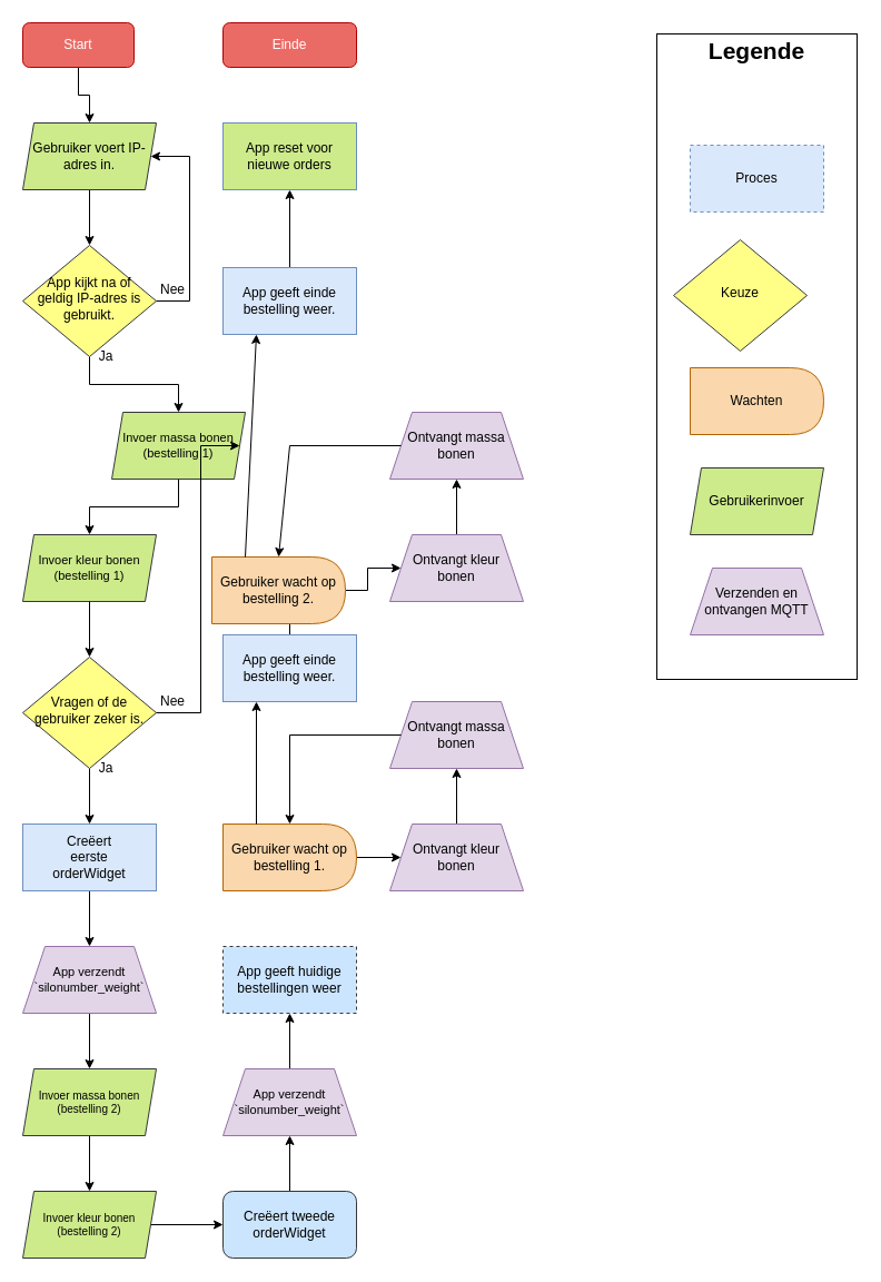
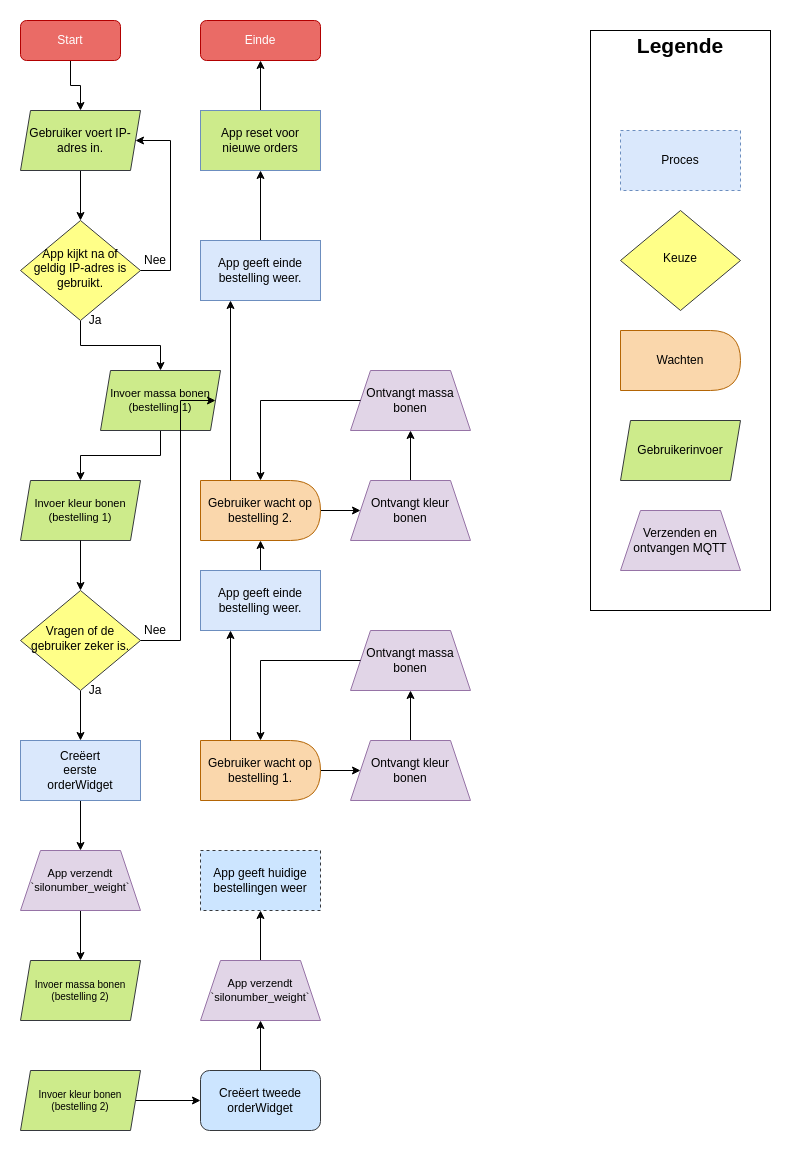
  <mxCell id="0" />
  <mxCell id="1" parent="0" />
  <mxCell id="2" value="" style="rounded=0;whiteSpace=wrap;html=1;fontSize=12;fillColor=none;" parent="1" vertex="1"><mxGeometry x="590" y="30" width="180" height="580" as="geometry" /></mxCell>
  <mxCell id="3" value="" style="edgeStyle=orthogonalEdgeStyle;rounded=0;orthogonalLoop=1;jettySize=auto;html=1;" edge="1" parent="1" source="4" target="22"><mxGeometry relative="1" as="geometry" /></mxCell>
  <mxCell id="4" value="&lt;div&gt;Start&lt;/div&gt;" style="rounded=1;whiteSpace=wrap;html=1;fontSize=12;glass=0;strokeWidth=1;shadow=0;fillColor=#EA6B66;strokeColor=#B20000;fontColor=#ffffff;" parent="1" vertex="1"><mxGeometry x="20" y="20" width="100" height="40" as="geometry" /></mxCell>
  <mxCell id="5" value="" style="edgeStyle=orthogonalEdgeStyle;rounded=0;orthogonalLoop=1;jettySize=auto;html=1;" edge="1" parent="1" source="6" target="31"><mxGeometry relative="1" as="geometry" /></mxCell>
  <mxCell id="6" value="&lt;div&gt;Vragen of de gebruiker zeker is.&lt;/div&gt;" style="rhombus;whiteSpace=wrap;html=1;shadow=0;fontFamily=Helvetica;fontSize=12;align=center;strokeWidth=1;spacing=6;spacingTop=-4;fillColor=#ffff88;strokeColor=#36393d;" parent="1" vertex="1"><mxGeometry x="20" y="590" width="120" height="100" as="geometry" /></mxCell>
  <mxCell id="7" value="Nee" style="text;html=1;strokeColor=none;fillColor=none;align=center;verticalAlign=middle;whiteSpace=wrap;rounded=0;fontSize=12;" parent="1" vertex="1"><mxGeometry x="140" y="620" width="30" height="20" as="geometry" /></mxCell>
  <mxCell id="8" value="Ja" style="text;html=1;strokeColor=none;fillColor=none;align=center;verticalAlign=middle;whiteSpace=wrap;rounded=0;fontSize=12;" parent="1" vertex="1"><mxGeometry x="80" y="680" width="30" height="20" as="geometry" /></mxCell>
  <mxCell id="9" value="App geeft huidige bestellingen weer" style="rounded=0;whiteSpace=wrap;html=1;fillColor=#cce5ff;strokeColor=#36393d;dashed=1;" parent="1" vertex="1"><mxGeometry x="200" y="850" width="120" height="60" as="geometry" /></mxCell>
  <mxCell id="10" value="" style="edgeStyle=orthogonalEdgeStyle;rounded=0;orthogonalLoop=1;jettySize=auto;html=1;" edge="1" parent="1" source="11" target="25"><mxGeometry relative="1" as="geometry" /></mxCell>
  <mxCell id="11" value="App kijkt na of geldig IP-adres is gebruikt." style="rhombus;whiteSpace=wrap;html=1;shadow=0;fontFamily=Helvetica;fontSize=12;align=center;strokeWidth=1;spacing=6;spacingTop=-4;fillColor=#ffff88;strokeColor=#36393d;" parent="1" vertex="1"><mxGeometry x="20" y="220" width="120" height="100" as="geometry" /></mxCell>
  <mxCell id="12" value="Nee" style="text;html=1;strokeColor=none;fillColor=none;align=center;verticalAlign=middle;whiteSpace=wrap;rounded=0;fontSize=12;" parent="1" vertex="1"><mxGeometry x="140" y="250" width="30" height="20" as="geometry" /></mxCell>
  <mxCell id="13" value="Ja" style="text;html=1;strokeColor=none;fillColor=none;align=center;verticalAlign=middle;whiteSpace=wrap;rounded=0;fontSize=12;" parent="1" vertex="1"><mxGeometry x="80" y="310" width="30" height="20" as="geometry" /></mxCell>
  <mxCell id="14" value="" style="edgeStyle=orthogonalEdgeStyle;rounded=0;orthogonalLoop=1;jettySize=auto;html=1;" edge="1" parent="1" source="15" target="46"><mxGeometry relative="1" as="geometry" /></mxCell>
  <mxCell id="15" value="Gebruiker wacht op bestelling 1." style="shape=delay;whiteSpace=wrap;html=1;fontSize=12;fillColor=#fad7ac;strokeColor=#b46504;" parent="1" vertex="1"><mxGeometry x="200" y="740" width="120" height="60" as="geometry" /></mxCell>
  <mxCell id="16" value="&lt;div style=&quot;font-size: 21px;&quot;&gt;Legende&lt;/div&gt;" style="text;html=1;strokeColor=none;fillColor=none;align=center;verticalAlign=middle;whiteSpace=wrap;rounded=0;fontSize=21;fontStyle=1" parent="1" vertex="1"><mxGeometry x="625" y="30" width="110" height="30" as="geometry" /></mxCell>
  <mxCell id="17" value="&lt;div&gt;Proces&lt;/div&gt;" style="rounded=0;whiteSpace=wrap;html=1;fillColor=#dae8fc;strokeColor=#6c8ebf;dashed=1;" parent="1" vertex="1"><mxGeometry x="620" y="130" width="120" height="60" as="geometry" /></mxCell>
- <mxCell id="18" value="Keuze" style="rhombus;whiteSpace=wrap;html=1;shadow=0;fontFamily=Helvetica;fontSize=12;align=center;strokeWidth=1;spacing=6;spacingTop=-4;fillColor=#ffff88;strokeColor=#36393d;" parent="1" vertex="1"><mxGeometry x="605" y="215" width="120" height="100" as="geometry" /></mxCell>
+ <mxCell id="18" value="Keuze" style="rhombus;whiteSpace=wrap;html=1;shadow=0;fontFamily=Helvetica;fontSize=12;align=center;strokeWidth=1;spacing=6;spacingTop=-4;fillColor=#ffff88;strokeColor=#36393d;" parent="1" vertex="1"><mxGeometry x="620" y="210" width="120" height="100" as="geometry" /></mxCell>
  <mxCell id="19" value="Wachten" style="shape=delay;whiteSpace=wrap;html=1;fontSize=12;fillColor=#fad7ac;strokeColor=#b46504;" parent="1" vertex="1"><mxGeometry x="620" y="330" width="120" height="60" as="geometry" /></mxCell>
  <mxCell id="20" value="Einde" style="rounded=1;whiteSpace=wrap;html=1;fontSize=12;glass=0;strokeWidth=1;shadow=0;fillColor=#EA6B66;strokeColor=#B20000;fontColor=#ffffff;" parent="1" vertex="1"><mxGeometry x="200" y="20" width="120" height="40" as="geometry" /></mxCell>
  <mxCell id="21" value="" style="edgeStyle=orthogonalEdgeStyle;rounded=0;orthogonalLoop=1;jettySize=auto;html=1;" edge="1" parent="1" source="22" target="11"><mxGeometry relative="1" as="geometry" /></mxCell>
  <mxCell id="22" value="Gebruiker voert IP-adres in." style="shape=parallelogram;perimeter=parallelogramPerimeter;whiteSpace=wrap;html=1;fixedSize=1;fontSize=12;fillColor=#cdeb8b;size=10;strokeColor=#36393d;" parent="1" vertex="1"><mxGeometry x="20" y="110" width="120" height="60" as="geometry" /></mxCell>
  <mxCell id="23" value="Gebruikerinvoer" style="shape=parallelogram;perimeter=parallelogramPerimeter;whiteSpace=wrap;html=1;fixedSize=1;fontSize=12;fillColor=#cdeb8b;size=10;strokeColor=#36393d;" parent="1" vertex="1"><mxGeometry x="620" y="420" width="120" height="60" as="geometry" /></mxCell>
  <mxCell id="24" value="" style="edgeStyle=orthogonalEdgeStyle;rounded=0;orthogonalLoop=1;jettySize=auto;html=1;" edge="1" parent="1" source="25" target="26"><mxGeometry relative="1" as="geometry" /></mxCell>
  <mxCell id="25" value="Invoer massa bonen (bestelling 1)" style="shape=parallelogram;perimeter=parallelogramPerimeter;whiteSpace=wrap;html=1;fixedSize=1;fontSize=11;fillColor=#cdeb8b;size=10;strokeColor=#36393d;" parent="1" vertex="1"><mxGeometry x="100" y="370" width="120" height="60" as="geometry" /></mxCell>
  <mxCell id="26" value="&lt;div style=&quot;font-size: 11px;&quot;&gt;Invoer kleur bonen (bestelling 1)&lt;br style=&quot;font-size: 11px;&quot;&gt;&lt;/div&gt;" style="shape=parallelogram;perimeter=parallelogramPerimeter;whiteSpace=wrap;html=1;fixedSize=1;fontSize=11;fillColor=#cdeb8b;size=10;strokeColor=#36393d;" parent="1" vertex="1"><mxGeometry x="20" y="480" width="120" height="60" as="geometry" /></mxCell>
  <mxCell id="27" value="&amp;nbsp;" style="text;whiteSpace=wrap;html=1;" parent="1" vertex="1"><mxGeometry x="500" y="380" width="30" height="30" as="geometry" /></mxCell>
  <mxCell id="28" value="" style="edgeStyle=orthogonalEdgeStyle;rounded=0;orthogonalLoop=1;jettySize=auto;html=1;fontSize=12;" parent="1" source="29" target="37" edge="1"><mxGeometry relative="1" as="geometry" /></mxCell>
  <mxCell id="29" value="App geeft einde bestelling weer." style="rounded=0;whiteSpace=wrap;html=1;fillColor=#dae8fc;strokeColor=#6c8ebf;" parent="1" vertex="1"><mxGeometry x="200" y="570" width="120" height="60" as="geometry" /></mxCell>
  <mxCell id="30" value="" style="edgeStyle=orthogonalEdgeStyle;rounded=0;orthogonalLoop=1;jettySize=auto;html=1;" edge="1" parent="1" source="31" target="42"><mxGeometry relative="1" as="geometry" /></mxCell>
  <mxCell id="31" value="&lt;blockquote&gt;&lt;div&gt;Creëert eerste &lt;br&gt;&lt;/div&gt;&lt;div&gt;orderWidget&lt;/div&gt;&lt;/blockquote&gt;" style="rounded=0;whiteSpace=wrap;html=1;fillColor=#dae8fc;strokeColor=#6c8ebf;" parent="1" vertex="1"><mxGeometry x="20" y="740" width="120" height="60" as="geometry" /></mxCell>
- <mxCell id="32" value="" style="edgeStyle=orthogonalEdgeStyle;rounded=0;orthogonalLoop=1;jettySize=auto;html=1;" edge="1" parent="1" source="33" target="35"><mxGeometry relative="1" as="geometry" /></mxCell>
  <mxCell id="33" value="&lt;div&gt;Invoer massa bonen (bestelling 2)&lt;/div&gt;" style="shape=parallelogram;perimeter=parallelogramPerimeter;whiteSpace=wrap;html=1;fixedSize=1;fontSize=10;fillColor=#cdeb8b;size=10;strokeColor=#36393d;" parent="1" vertex="1"><mxGeometry x="20" y="960" width="120" height="60" as="geometry" /></mxCell>
  <mxCell id="34" value="" style="edgeStyle=orthogonalEdgeStyle;rounded=0;orthogonalLoop=1;jettySize=auto;html=1;" parent="1" source="35" target="39" edge="1"><mxGeometry relative="1" as="geometry" /></mxCell>
  <mxCell id="35" value="&lt;div&gt;Invoer kleur bonen (bestelling 2)&lt;/div&gt;" style="shape=parallelogram;perimeter=parallelogramPerimeter;whiteSpace=wrap;html=1;fixedSize=1;fontSize=10;fillColor=#cdeb8b;size=10;strokeColor=#36393d;" parent="1" vertex="1"><mxGeometry x="20" y="1070" width="120" height="60" as="geometry" /></mxCell>
  <mxCell id="36" value="" style="edgeStyle=orthogonalEdgeStyle;rounded=0;orthogonalLoop=1;jettySize=auto;html=1;" edge="1" parent="1" source="37" target="51"><mxGeometry relative="1" as="geometry" /></mxCell>
- <mxCell id="37" value="Gebruiker wacht op bestelling 2." style="shape=delay;whiteSpace=wrap;html=1;fontSize=12;fillColor=#fad7ac;strokeColor=#b46504;" parent="1" vertex="1"><mxGeometry x="190" y="500" width="120" height="60" as="geometry" /></mxCell>
+ <mxCell id="37" value="Gebruiker wacht op bestelling 2." style="shape=delay;whiteSpace=wrap;html=1;fontSize=12;fillColor=#fad7ac;strokeColor=#b46504;" parent="1" vertex="1"><mxGeometry x="200" y="480" width="120" height="60" as="geometry" /></mxCell>
  <mxCell id="38" value="" style="edgeStyle=orthogonalEdgeStyle;rounded=0;orthogonalLoop=1;jettySize=auto;html=1;" edge="1" parent="1" source="39" target="44"><mxGeometry relative="1" as="geometry" /></mxCell>
  <mxCell id="39" value="&lt;div&gt;Creëert tweede orderWidget&lt;/div&gt;" style="whiteSpace=wrap;html=1;fillColor=#cce5ff;strokeColor=#36393d;rounded=1;" parent="1" vertex="1"><mxGeometry x="200" y="1070" width="120" height="60" as="geometry" /></mxCell>
  <mxCell id="40" value="Verzenden en ontvangen MQTT" style="shape=trapezoid;perimeter=trapezoidPerimeter;whiteSpace=wrap;html=1;fixedSize=1;fillColor=#e1d5e7;strokeColor=#9673a6;" parent="1" vertex="1"><mxGeometry x="620" y="510" width="120" height="60" as="geometry" /></mxCell>
  <mxCell id="41" value="" style="edgeStyle=orthogonalEdgeStyle;rounded=0;orthogonalLoop=1;jettySize=auto;html=1;" edge="1" parent="1" source="42" target="33"><mxGeometry relative="1" as="geometry" /></mxCell>
  <mxCell id="42" value="App verzendt `silonumber_weight`" style="shape=trapezoid;perimeter=trapezoidPerimeter;whiteSpace=wrap;html=1;fixedSize=1;fontSize=11;fillColor=#e1d5e7;strokeColor=#9673a6;" parent="1" vertex="1"><mxGeometry x="20" y="850" width="120" height="60" as="geometry" /></mxCell>
  <mxCell id="43" value="" style="edgeStyle=orthogonalEdgeStyle;rounded=0;orthogonalLoop=1;jettySize=auto;html=1;" edge="1" parent="1" source="44" target="9"><mxGeometry relative="1" as="geometry" /></mxCell>
  <mxCell id="44" value="App verzendt `silonumber_weight`" style="shape=trapezoid;perimeter=trapezoidPerimeter;whiteSpace=wrap;html=1;fixedSize=1;fontSize=11;fillColor=#e1d5e7;strokeColor=#9673a6;" parent="1" vertex="1"><mxGeometry x="200" y="960" width="120" height="60" as="geometry" /></mxCell>
  <mxCell id="45" value="" style="edgeStyle=orthogonalEdgeStyle;rounded=0;orthogonalLoop=1;jettySize=auto;html=1;" edge="1" parent="1" source="46" target="47"><mxGeometry relative="1" as="geometry" /></mxCell>
  <mxCell id="46" value="Ontvangt kleur &lt;br&gt;bonen" style="shape=trapezoid;perimeter=trapezoidPerimeter;whiteSpace=wrap;html=1;fixedSize=1;fillColor=#e1d5e7;strokeColor=#9673a6;" parent="1" vertex="1"><mxGeometry x="350" y="740" width="120" height="60" as="geometry" /></mxCell>
  <mxCell id="47" value="Ontvangt massa bonen" style="shape=trapezoid;perimeter=trapezoidPerimeter;whiteSpace=wrap;html=1;fixedSize=1;fillColor=#e1d5e7;strokeColor=#9673a6;" parent="1" vertex="1"><mxGeometry x="350" y="630" width="120" height="60" as="geometry" /></mxCell>
  <mxCell id="48" value="" style="endArrow=classic;html=1;rounded=0;fontSize=12;entryX=0.5;entryY=0;entryDx=0;entryDy=0;exitX=0;exitY=0.5;exitDx=0;exitDy=0;" parent="1" source="47" target="15" edge="1"><mxGeometry width="50" height="50" relative="1" as="geometry"><mxPoint x="380" y="630" as="sourcePoint" /><mxPoint x="430" y="580" as="targetPoint" /><Array as="points"><mxPoint x="260" y="660" /></Array></mxGeometry></mxCell>
  <mxCell id="49" value="" style="endArrow=classic;html=1;rounded=0;fontSize=12;exitX=0.25;exitY=0;exitDx=0;exitDy=0;entryX=0.25;entryY=1;entryDx=0;entryDy=0;" parent="1" source="15" target="29" edge="1"><mxGeometry width="50" height="50" relative="1" as="geometry"><mxPoint x="350" y="720" as="sourcePoint" /><mxPoint x="230" y="640" as="targetPoint" /></mxGeometry></mxCell>
  <mxCell id="50" value="" style="edgeStyle=orthogonalEdgeStyle;rounded=0;orthogonalLoop=1;jettySize=auto;html=1;" edge="1" parent="1" source="51" target="52"><mxGeometry relative="1" as="geometry" /></mxCell>
  <mxCell id="51" value="Ontvangt kleur &lt;br&gt;bonen" style="shape=trapezoid;perimeter=trapezoidPerimeter;whiteSpace=wrap;html=1;fixedSize=1;fillColor=#e1d5e7;strokeColor=#9673a6;" vertex="1" parent="1"><mxGeometry x="350" y="480" width="120" height="60" as="geometry" /></mxCell>
  <mxCell id="52" value="Ontvangt massa bonen" style="shape=trapezoid;perimeter=trapezoidPerimeter;whiteSpace=wrap;html=1;fixedSize=1;fillColor=#e1d5e7;strokeColor=#9673a6;" vertex="1" parent="1"><mxGeometry x="350" y="370" width="120" height="60" as="geometry" /></mxCell>
  <mxCell id="53" value="" style="edgeStyle=orthogonalEdgeStyle;rounded=0;orthogonalLoop=1;jettySize=auto;html=1;" edge="1" parent="1" source="54" target="58"><mxGeometry relative="1" as="geometry" /></mxCell>
  <mxCell id="54" value="App geeft einde bestelling weer." style="rounded=0;whiteSpace=wrap;html=1;fillColor=#dae8fc;strokeColor=#6c8ebf;" vertex="1" parent="1"><mxGeometry x="200" y="240" width="120" height="60" as="geometry" /></mxCell>
  <mxCell id="55" value="" style="endArrow=classic;html=1;rounded=0;exitX=0;exitY=0.5;exitDx=0;exitDy=0;entryX=0.5;entryY=0;entryDx=0;entryDy=0;" edge="1" parent="1" source="52" target="37"><mxGeometry width="50" height="50" relative="1" as="geometry"><mxPoint x="290" y="560" as="sourcePoint" /><mxPoint x="340" y="510" as="targetPoint" /><Array as="points"><mxPoint x="260" y="400" /></Array></mxGeometry></mxCell>
  <mxCell id="56" value="" style="endArrow=classic;html=1;rounded=0;exitX=0.25;exitY=0;exitDx=0;exitDy=0;entryX=0.25;entryY=1;entryDx=0;entryDy=0;" edge="1" parent="1" source="37" target="54"><mxGeometry width="50" height="50" relative="1" as="geometry"><mxPoint x="290" y="560" as="sourcePoint" /><mxPoint x="230" y="350" as="targetPoint" /></mxGeometry></mxCell>
+ <mxCell id="57" value="" style="edgeStyle=orthogonalEdgeStyle;rounded=0;orthogonalLoop=1;jettySize=auto;html=1;" edge="1" parent="1" source="58" target="20"><mxGeometry relative="1" as="geometry" /></mxCell>
  <mxCell id="58" value="App reset voor nieuwe orders" style="rounded=0;whiteSpace=wrap;html=1;fillColor=#cdeb8b;strokeColor=#6c8ebf;" vertex="1" parent="1"><mxGeometry x="200" y="110" width="120" height="60" as="geometry" /></mxCell>
  <mxCell id="59" value="" style="endArrow=classic;html=1;rounded=0;exitX=0;exitY=1;exitDx=0;exitDy=0;entryX=1;entryY=0.5;entryDx=0;entryDy=0;" edge="1" parent="1" source="12" target="22"><mxGeometry width="50" height="50" relative="1" as="geometry"><mxPoint x="200" y="400" as="sourcePoint" /><mxPoint x="250" y="350" as="targetPoint" /><Array as="points"><mxPoint x="170" y="270" /><mxPoint x="170" y="140" /></Array></mxGeometry></mxCell>
  <mxCell id="60" value="" style="endArrow=classic;html=1;rounded=0;exitX=0.5;exitY=1;exitDx=0;exitDy=0;entryX=0.5;entryY=0;entryDx=0;entryDy=0;" edge="1" parent="1" source="26" target="6"><mxGeometry width="50" height="50" relative="1" as="geometry"><mxPoint x="200" y="670" as="sourcePoint" /><mxPoint x="250" y="620" as="targetPoint" /></mxGeometry></mxCell>
  <mxCell id="61" value="" style="endArrow=classic;html=1;rounded=0;exitX=0;exitY=1;exitDx=0;exitDy=0;entryX=1;entryY=0.5;entryDx=0;entryDy=0;" edge="1" parent="1" source="7" target="25"><mxGeometry width="50" height="50" relative="1" as="geometry"><mxPoint x="180" y="500" as="sourcePoint" /><mxPoint x="180" y="400" as="targetPoint" /><Array as="points"><mxPoint x="180" y="640" /><mxPoint x="180" y="400" /></Array></mxGeometry></mxCell>
